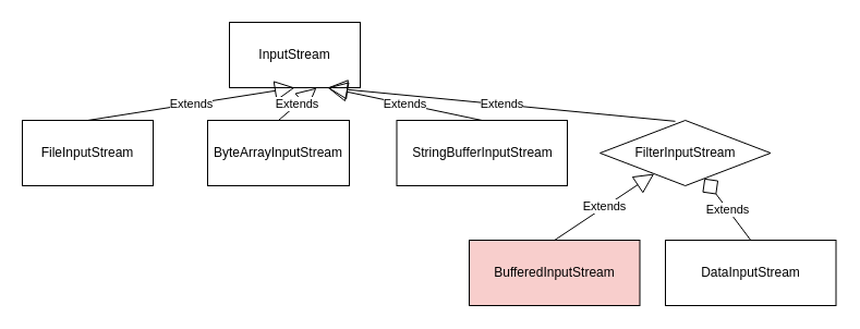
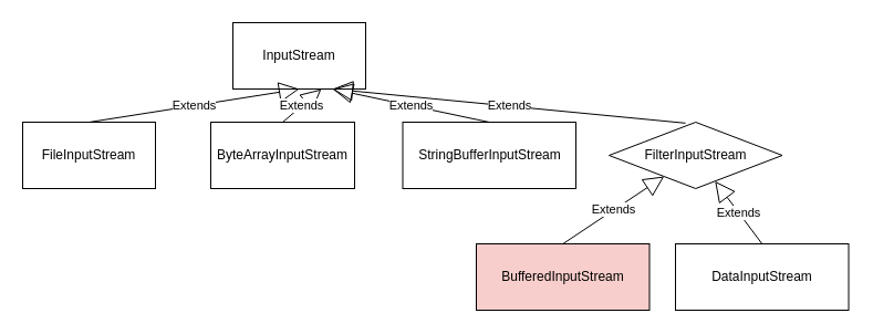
  <mxCell id="0" />
  <mxCell id="1" parent="0" />
  <mxCell id="2" value="InputStream" style="rounded=0;whiteSpace=wrap;html=1;" vertex="1" parent="1"><mxGeometry x="210" y="20" width="120" height="60" as="geometry" /></mxCell>
  <mxCell id="3" value="ByteArrayInputStream" style="rounded=0;whiteSpace=wrap;html=1;" vertex="1" parent="1"><mxGeometry x="190" y="110" width="130" height="60" as="geometry" /></mxCell>
  <mxCell id="4" value="FileInputStream" style="rounded=0;whiteSpace=wrap;html=1;" vertex="1" parent="1"><mxGeometry x="20" y="110" width="120" height="60" as="geometry" /></mxCell>
  <mxCell id="5" value="StringBufferInputStream" style="rounded=0;whiteSpace=wrap;html=1;" vertex="1" parent="1"><mxGeometry x="363.5" y="110" width="156.5" height="60" as="geometry" /></mxCell>
  <mxCell id="6" value="FilterInputStream" style="rhombus;whiteSpace=wrap;html=1;" vertex="1" parent="1"><mxGeometry x="550" y="110" width="156.5" height="60" as="geometry" /></mxCell>
  <mxCell id="7" value="BufferedInputStream" style="rounded=0;whiteSpace=wrap;html=1;fillColor=#f8cecc;" vertex="1" parent="1"><mxGeometry x="430" y="220" width="156.5" height="60" as="geometry" /></mxCell>
  <mxCell id="8" value="DataInputStream" style="rounded=0;whiteSpace=wrap;html=1;" vertex="1" parent="1"><mxGeometry x="610" y="220" width="156.5" height="60" as="geometry" /></mxCell>
  <mxCell id="9" value="Extends" style="endArrow=block;endSize=16;endFill=0;html=1;exitX=0.5;exitY=0;exitDx=0;exitDy=0;entryX=0.5;entryY=1;entryDx=0;entryDy=0;" edge="1" parent="1" source="4" target="2"><mxGeometry width="160" relative="1" as="geometry"><mxPoint x="290" y="250" as="sourcePoint" /><mxPoint x="450" y="250" as="targetPoint" /></mxGeometry></mxCell>
  <mxCell id="10" value="Extends" style="endArrow=block;endSize=16;endFill=0;html=1;entryX=0.666;entryY=1.003;entryDx=0;entryDy=0;entryPerimeter=0;exitX=0.5;exitY=0;exitDx=0;exitDy=0;" edge="1" parent="1" source="3" target="2"><mxGeometry width="160" relative="1" as="geometry"><mxPoint x="260" y="270" as="sourcePoint" /><mxPoint x="420" y="270" as="targetPoint" /></mxGeometry></mxCell>
  <mxCell id="11" value="Extends" style="endArrow=block;endSize=16;endFill=0;html=1;exitX=0.5;exitY=0;exitDx=0;exitDy=0;entryX=0.75;entryY=1;entryDx=0;entryDy=0;" edge="1" parent="1" source="5" target="2"><mxGeometry width="160" relative="1" as="geometry"><mxPoint x="420" y="70" as="sourcePoint" /><mxPoint x="580" y="70" as="targetPoint" /></mxGeometry></mxCell>
  <mxCell id="12" value="Extends" style="endArrow=block;endSize=16;endFill=0;html=1;exitX=0.441;exitY=0.014;exitDx=0;exitDy=0;exitPerimeter=0;" edge="1" parent="1" source="6"><mxGeometry width="160" relative="1" as="geometry"><mxPoint x="620" y="70" as="sourcePoint" /><mxPoint x="300" y="80" as="targetPoint" /></mxGeometry></mxCell>
  <mxCell id="13" value="Extends" style="endArrow=block;endSize=16;endFill=0;html=1;exitX=0.5;exitY=0;exitDx=0;exitDy=0;" edge="1" parent="1" source="7" target="6"><mxGeometry width="160" relative="1" as="geometry"><mxPoint x="240" y="380" as="sourcePoint" /><mxPoint x="400" y="380" as="targetPoint" /></mxGeometry></mxCell>
- <mxCell id="14" value="Extends" style="endArrow=diamond;endSize=16;endFill=0;html=1;exitX=0.5;exitY=0;exitDx=0;exitDy=0;" edge="1" parent="1" source="8" target="6"><mxGeometry width="160" relative="1" as="geometry"><mxPoint x="580" y="340" as="sourcePoint" /><mxPoint x="740" y="340" as="targetPoint" /></mxGeometry></mxCell>
+ <mxCell id="14" value="Extends" style="endArrow=block;endSize=16;endFill=0;html=1;exitX=0.5;exitY=0;exitDx=0;exitDy=0;" edge="1" parent="1" source="8" target="6"><mxGeometry width="160" relative="1" as="geometry"><mxPoint x="580" y="340" as="sourcePoint" /><mxPoint x="740" y="340" as="targetPoint" /></mxGeometry></mxCell>
